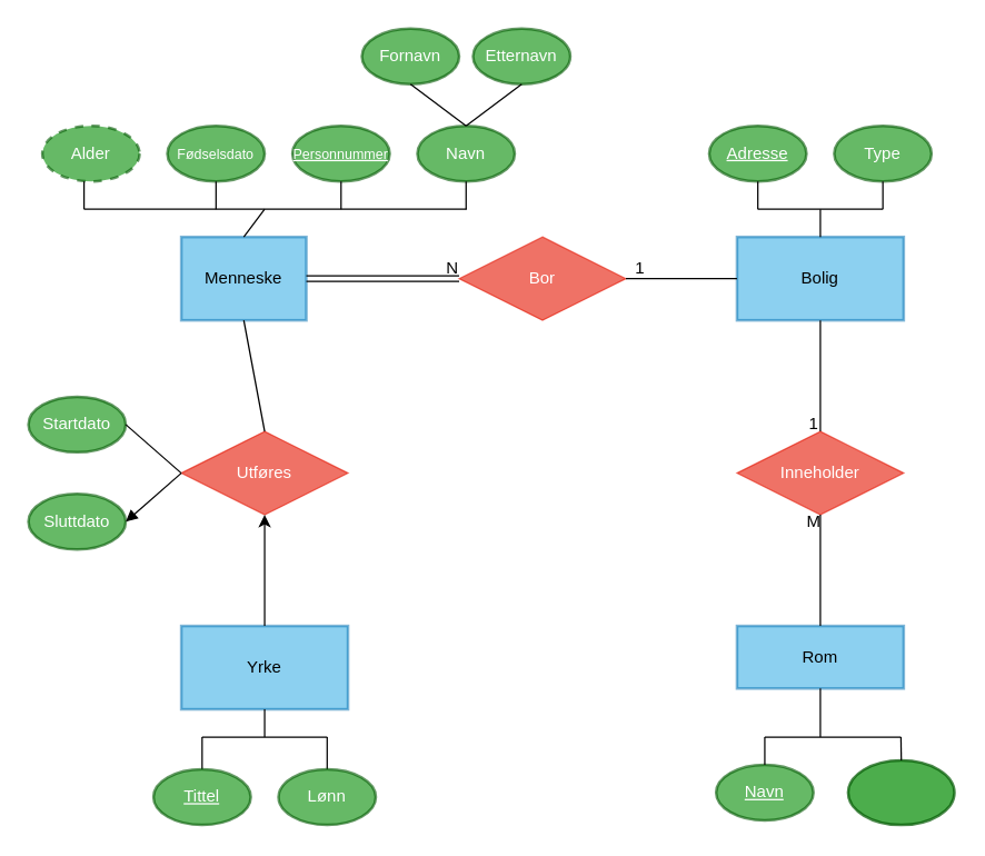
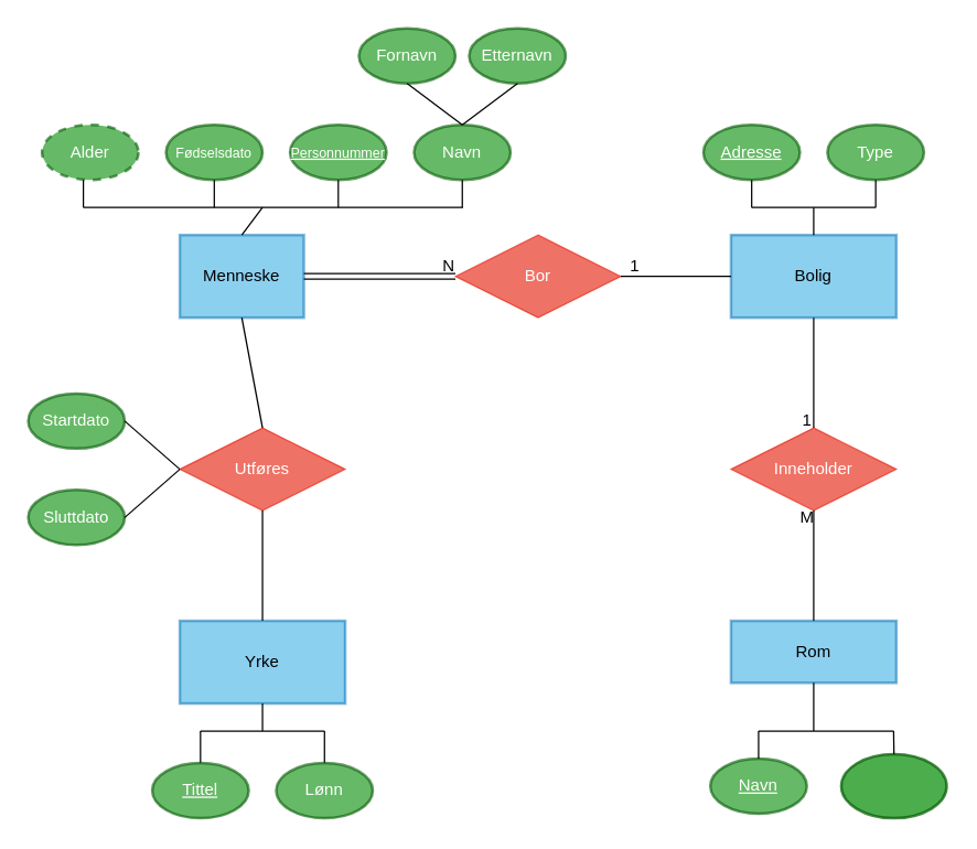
  <mxCell id="0" />
  <mxCell id="1" parent="0" />
  <mxCell id="2" value="" style="ellipse;whiteSpace=wrap;html=1;fillColor=#008a00;strokeColor=light-dark(#005700, #38571a);strokeWidth=2;fontColor=#ffffff;opacity=70;" vertex="1" parent="1"><mxGeometry x="610" y="546.75" width="76.5" height="46.5" as="geometry" /></mxCell>
  <mxCell id="3" value="&lt;span style=&quot;color: light-dark(rgb(0, 0, 0), rgb(0, 0, 0));&quot;&gt;Menneske&lt;/span&gt;" style="rounded=0;whiteSpace=wrap;html=1;fillColor=#1ba1e2;strokeColor=light-dark(#006EAF, #0042aa);strokeWidth=2;fontColor=#ffffff;gradientColor=none;gradientDirection=radial;opacity=50;" vertex="1" parent="1"><mxGeometry x="130" y="170" width="90" height="60" as="geometry" /></mxCell>
  <mxCell id="4" value="&lt;span style=&quot;color: light-dark(rgb(0, 0, 0), rgb(0, 0, 0));&quot;&gt;Bolig&lt;/span&gt;" style="rounded=0;whiteSpace=wrap;html=1;fillColor=#1ba1e2;strokeColor=light-dark(#006EAF, #0042aa);strokeWidth=2;fontColor=#ffffff;gradientColor=none;gradientDirection=radial;opacity=50;" vertex="1" parent="1"><mxGeometry x="530" y="170" width="120" height="60" as="geometry" /></mxCell>
  <mxCell id="5" value="&lt;font style=&quot;font-size: 10px;&quot;&gt;&lt;u&gt;Personnummer&lt;/u&gt;&lt;/font&gt;" style="ellipse;whiteSpace=wrap;html=1;fillColor=#008a00;strokeColor=light-dark(#005700, #38571a);strokeWidth=2;fontColor=#ffffff;opacity=60;" vertex="1" parent="1"><mxGeometry x="210" y="90" width="70" height="40" as="geometry" /></mxCell>
  <mxCell id="6" value="Bor" style="rhombus;whiteSpace=wrap;html=1;fillColor=light-dark(#E51400,#FF0000);strokeColor=light-dark(#E51400,#FF0000);fontColor=#ffffff;opacity=60;" vertex="1" parent="1"><mxGeometry x="330" y="170" width="120" height="60" as="geometry" /></mxCell>
  <mxCell id="7" value="&lt;span style=&quot;color: light-dark(rgb(0, 0, 0), rgb(0, 0, 0));&quot;&gt;Yrke&lt;/span&gt;" style="rounded=0;whiteSpace=wrap;html=1;fillColor=#1ba1e2;strokeColor=light-dark(#006EAF, #0042aa);strokeWidth=2;fontColor=#ffffff;gradientColor=none;gradientDirection=radial;opacity=50;" vertex="1" parent="1"><mxGeometry x="130" y="450" width="120" height="60" as="geometry" /></mxCell>
  <mxCell id="8" value="&lt;span style=&quot;color: light-dark(rgb(0, 0, 0), rgb(0, 0, 0));&quot;&gt;Rom&lt;/span&gt;" style="rounded=0;whiteSpace=wrap;html=1;fillColor=#1ba1e2;strokeColor=light-dark(#006EAF, #0042aa);strokeWidth=2;fontColor=#ffffff;gradientColor=none;gradientDirection=radial;opacity=50;" vertex="1" parent="1"><mxGeometry x="530" y="450" width="120" height="45" as="geometry" /></mxCell>
  <mxCell id="9" value="Utføres" style="rhombus;whiteSpace=wrap;html=1;fillColor=light-dark(#E51400,#FF0000);strokeColor=light-dark(#E51400,#FF0000);fontColor=#ffffff;opacity=60;" vertex="1" parent="1"><mxGeometry x="130" y="310" width="120" height="60" as="geometry" /></mxCell>
  <mxCell id="10" value="Inneholder" style="rhombus;whiteSpace=wrap;html=1;fillColor=light-dark(#E51400,#FF0000);strokeColor=light-dark(#E51400,#FF0000);fontColor=#ffffff;opacity=60;" vertex="1" parent="1"><mxGeometry x="530" y="310" width="120" height="60" as="geometry" /></mxCell>
  <mxCell id="11" value="Navn" style="ellipse;whiteSpace=wrap;html=1;fillColor=#008a00;strokeColor=light-dark(#005700, #38571a);strokeWidth=2;fontColor=#ffffff;opacity=60;" vertex="1" parent="1"><mxGeometry x="300" y="90" width="70" height="40" as="geometry" /></mxCell>
  <mxCell id="12" value="Fornavn" style="ellipse;whiteSpace=wrap;html=1;fillColor=#008a00;strokeColor=light-dark(#005700, #38571a);strokeWidth=2;fontColor=#ffffff;opacity=60;" vertex="1" parent="1"><mxGeometry x="260" y="20" width="70" height="40" as="geometry" /></mxCell>
  <mxCell id="13" value="Etternavn" style="ellipse;whiteSpace=wrap;html=1;fillColor=#008a00;strokeColor=light-dark(#005700, #38571a);strokeWidth=2;fontColor=#ffffff;opacity=60;" vertex="1" parent="1"><mxGeometry x="340" y="20" width="70" height="40" as="geometry" /></mxCell>
  <mxCell id="14" value="&lt;font style=&quot;font-size: 10px;&quot;&gt;Fødselsdato&lt;/font&gt;" style="ellipse;whiteSpace=wrap;html=1;fillColor=#008a00;strokeColor=light-dark(#005700, #38571a);strokeWidth=2;fontColor=#ffffff;opacity=60;" vertex="1" parent="1"><mxGeometry x="120" y="90" width="70" height="40" as="geometry" /></mxCell>
  <mxCell id="15" value="Alder" style="ellipse;whiteSpace=wrap;html=1;fillColor=#008a00;strokeColor=light-dark(#005700, #38571a);strokeWidth=2;fontColor=#ffffff;opacity=60;dashed=1;" vertex="1" parent="1"><mxGeometry x="30" y="90" width="70" height="40" as="geometry" /></mxCell>
  <mxCell id="16" value="" style="endArrow=none;html=1;rounded=0;exitX=0.5;exitY=0;exitDx=0;exitDy=0;entryX=0.5;entryY=1;entryDx=0;entryDy=0;strokeColor=light-dark(#000000,#000000);" edge="1" parent="1" source="9" target="3"><mxGeometry width="50" height="50" relative="1" as="geometry"><mxPoint x="260" y="330" as="sourcePoint" /><mxPoint x="295" y="280" as="targetPoint" /></mxGeometry></mxCell>
- <mxCell id="17" value="" style="endArrow=classic;html=1;rounded=0;exitX=0.5;exitY=0;exitDx=0;exitDy=0;entryX=0.5;entryY=1;entryDx=0;entryDy=0;strokeColor=light-dark(#000000,#000000);" edge="1" parent="1" source="7" target="9"><mxGeometry width="50" height="50" relative="1" as="geometry"><mxPoint x="230" y="340" as="sourcePoint" /><mxPoint x="230" y="260" as="targetPoint" /></mxGeometry></mxCell>
+ <mxCell id="17" value="" style="endArrow=none;html=1;rounded=0;exitX=0.5;exitY=0;exitDx=0;exitDy=0;entryX=0.5;entryY=1;entryDx=0;entryDy=0;strokeColor=light-dark(#000000,#000000);" edge="1" parent="1" source="7" target="9"><mxGeometry width="50" height="50" relative="1" as="geometry"><mxPoint x="230" y="340" as="sourcePoint" /><mxPoint x="230" y="260" as="targetPoint" /></mxGeometry></mxCell>
  <mxCell id="18" value="" style="endArrow=none;html=1;rounded=0;exitX=0;exitY=0.5;exitDx=0;exitDy=0;entryX=1;entryY=0.5;entryDx=0;entryDy=0;strokeColor=light-dark(#000000,#000000);" edge="1" parent="1" source="4" target="6"><mxGeometry width="50" height="50" relative="1" as="geometry"><mxPoint x="340" y="390" as="sourcePoint" /><mxPoint x="340" y="310" as="targetPoint" /></mxGeometry></mxCell>
  <mxCell id="19" value="&lt;span style=&quot;color: light-dark(rgb(0, 0, 0), rgb(0, 0, 0));&quot;&gt;N&lt;/span&gt;" style="text;html=1;align=center;verticalAlign=middle;resizable=0;points=[];autosize=1;strokeColor=none;fillColor=none;" vertex="1" parent="1"><mxGeometry x="310" y="178" width="30" height="30" as="geometry" /></mxCell>
  <mxCell id="20" value="&lt;span style=&quot;color: light-dark(rgb(0, 0, 0), rgb(0, 0, 0));&quot;&gt;1&lt;/span&gt;" style="text;html=1;align=center;verticalAlign=middle;resizable=0;points=[];autosize=1;strokeColor=none;fillColor=none;" vertex="1" parent="1"><mxGeometry x="445" y="178" width="30" height="30" as="geometry" /></mxCell>
  <mxCell id="21" value="" style="endArrow=none;html=1;rounded=0;exitX=0.5;exitY=0;exitDx=0;exitDy=0;entryX=0.5;entryY=1;entryDx=0;entryDy=0;strokeColor=light-dark(#000000,#000000);" edge="1" parent="1" source="10" target="4"><mxGeometry width="50" height="50" relative="1" as="geometry"><mxPoint x="540" y="310" as="sourcePoint" /><mxPoint x="460" y="310" as="targetPoint" /></mxGeometry></mxCell>
  <mxCell id="22" value="" style="endArrow=none;html=1;rounded=0;exitX=0.5;exitY=0;exitDx=0;exitDy=0;entryX=0.5;entryY=1;entryDx=0;entryDy=0;strokeColor=light-dark(#000000,#000000);" edge="1" parent="1" source="8" target="10"><mxGeometry width="50" height="50" relative="1" as="geometry"><mxPoint x="570" y="400" as="sourcePoint" /><mxPoint x="490" y="400" as="targetPoint" /></mxGeometry></mxCell>
  <mxCell id="23" value="" style="shape=link;html=1;rounded=0;strokeColor=light-dark(#000000,#000000);exitX=1;exitY=0.5;exitDx=0;exitDy=0;entryX=0;entryY=0.5;entryDx=0;entryDy=0;" edge="1" parent="1" source="3" target="6"><mxGeometry width="100" relative="1" as="geometry"><mxPoint x="230" y="310" as="sourcePoint" /><mxPoint x="330" y="310" as="targetPoint" /></mxGeometry></mxCell>
  <mxCell id="24" value="&lt;u&gt;Adresse&lt;/u&gt;" style="ellipse;whiteSpace=wrap;html=1;fillColor=#008a00;strokeColor=light-dark(#005700, #38571a);strokeWidth=2;fontColor=#ffffff;opacity=60;" vertex="1" parent="1"><mxGeometry x="510" y="90" width="70" height="40" as="geometry" /></mxCell>
  <mxCell id="25" value="Type" style="ellipse;whiteSpace=wrap;html=1;fillColor=#008a00;strokeColor=light-dark(#005700, #38571a);strokeWidth=2;fontColor=#ffffff;opacity=60;" vertex="1" parent="1"><mxGeometry x="600" y="90" width="70" height="40" as="geometry" /></mxCell>
  <mxCell id="26" value="&lt;span style=&quot;color: light-dark(rgb(0, 0, 0), rgb(0, 0, 0));&quot;&gt;1&lt;/span&gt;" style="text;html=1;align=center;verticalAlign=middle;resizable=0;points=[];autosize=1;strokeColor=none;fillColor=none;" vertex="1" parent="1"><mxGeometry x="570" y="290" width="30" height="30" as="geometry" /></mxCell>
  <mxCell id="27" value="&lt;span style=&quot;color: light-dark(rgb(0, 0, 0), rgb(0, 0, 0));&quot;&gt;M&lt;/span&gt;" style="text;html=1;align=center;verticalAlign=middle;resizable=0;points=[];autosize=1;strokeColor=none;fillColor=none;" vertex="1" parent="1"><mxGeometry x="570" y="360" width="30" height="30" as="geometry" /></mxCell>
  <mxCell id="28" value="&lt;u&gt;Navn&lt;/u&gt;" style="ellipse;whiteSpace=wrap;html=1;fillColor=#008a00;strokeColor=light-dark(#005700, #38571a);strokeWidth=2;fontColor=#ffffff;opacity=60;" vertex="1" parent="1"><mxGeometry x="515" y="550" width="70" height="40" as="geometry" /></mxCell>
  <mxCell id="29" value="" style="endArrow=none;html=1;rounded=0;strokeColor=light-dark(#000000,#000000);" edge="1" parent="1"><mxGeometry width="50" height="50" relative="1" as="geometry"><mxPoint x="60" y="150" as="sourcePoint" /><mxPoint x="335.5" y="150" as="targetPoint" /></mxGeometry></mxCell>
  <mxCell id="30" value="" style="endArrow=none;html=1;rounded=0;entryX=0.5;entryY=0;entryDx=0;entryDy=0;strokeColor=light-dark(#000000,#000000);" edge="1" parent="1" target="3"><mxGeometry width="50" height="50" relative="1" as="geometry"><mxPoint x="190" y="150" as="sourcePoint" /><mxPoint x="70" y="190" as="targetPoint" /></mxGeometry></mxCell>
  <mxCell id="31" value="" style="endArrow=none;html=1;rounded=0;strokeColor=light-dark(#000000,#000000);" edge="1" parent="1"><mxGeometry width="50" height="50" relative="1" as="geometry"><mxPoint x="60" y="130" as="sourcePoint" /><mxPoint x="60" y="150" as="targetPoint" /></mxGeometry></mxCell>
  <mxCell id="32" value="" style="endArrow=none;html=1;rounded=0;entryX=0.5;entryY=1;entryDx=0;entryDy=0;strokeColor=light-dark(#000000,#000000);" edge="1" parent="1" target="14"><mxGeometry width="50" height="50" relative="1" as="geometry"><mxPoint x="155" y="150" as="sourcePoint" /><mxPoint x="100" y="160" as="targetPoint" /></mxGeometry></mxCell>
  <mxCell id="33" value="" style="endArrow=none;html=1;rounded=0;entryX=0.5;entryY=1;entryDx=0;entryDy=0;strokeColor=light-dark(#000000,#000000);" edge="1" parent="1" target="5"><mxGeometry width="50" height="50" relative="1" as="geometry"><mxPoint x="245" y="150" as="sourcePoint" /><mxPoint x="230" y="130" as="targetPoint" /></mxGeometry></mxCell>
  <mxCell id="34" value="" style="endArrow=none;html=1;rounded=0;entryX=0.5;entryY=1;entryDx=0;entryDy=0;strokeColor=light-dark(#000000,#000000);" edge="1" parent="1" target="11"><mxGeometry width="50" height="50" relative="1" as="geometry"><mxPoint x="335" y="150" as="sourcePoint" /><mxPoint x="320" y="130" as="targetPoint" /></mxGeometry></mxCell>
  <mxCell id="35" value="" style="endArrow=none;html=1;rounded=0;exitX=0.5;exitY=0;exitDx=0;exitDy=0;entryX=0.5;entryY=1;entryDx=0;entryDy=0;strokeColor=light-dark(#000000,#000000);" edge="1" parent="1" source="11" target="12"><mxGeometry width="50" height="50" relative="1" as="geometry"><mxPoint x="270" y="150" as="sourcePoint" /><mxPoint x="270" y="70" as="targetPoint" /></mxGeometry></mxCell>
  <mxCell id="36" value="" style="endArrow=none;html=1;rounded=0;exitX=0.5;exitY=0;exitDx=0;exitDy=0;entryX=0.5;entryY=1;entryDx=0;entryDy=0;strokeColor=light-dark(#000000,#000000);" edge="1" parent="1" source="11" target="13"><mxGeometry width="50" height="50" relative="1" as="geometry"><mxPoint x="360" y="140" as="sourcePoint" /><mxPoint x="360" y="60" as="targetPoint" /></mxGeometry></mxCell>
  <mxCell id="37" value="Sluttdato" style="ellipse;whiteSpace=wrap;html=1;fillColor=#008a00;strokeColor=light-dark(#005700, #38571a);strokeWidth=2;fontColor=#ffffff;opacity=60;" vertex="1" parent="1"><mxGeometry x="20" y="355" width="70" height="40" as="geometry" /></mxCell>
  <mxCell id="38" value="Startdato" style="ellipse;whiteSpace=wrap;html=1;fillColor=#008a00;strokeColor=light-dark(#005700, #38571a);strokeWidth=2;fontColor=#ffffff;opacity=60;" vertex="1" parent="1"><mxGeometry x="20" y="285" width="70" height="40" as="geometry" /></mxCell>
- <mxCell id="39" value="" style="endArrow=block;html=1;rounded=0;exitX=0;exitY=0.5;exitDx=0;exitDy=0;entryX=1;entryY=0.5;entryDx=0;entryDy=0;strokeColor=light-dark(#000000,#000000);" edge="1" parent="1" source="9" target="37"><mxGeometry width="50" height="50" relative="1" as="geometry"><mxPoint x="100" y="460" as="sourcePoint" /><mxPoint x="100" y="380" as="targetPoint" /></mxGeometry></mxCell>
+ <mxCell id="39" value="" style="endArrow=none;html=1;rounded=0;exitX=0;exitY=0.5;exitDx=0;exitDy=0;entryX=1;entryY=0.5;entryDx=0;entryDy=0;strokeColor=light-dark(#000000,#000000);" edge="1" parent="1" source="9" target="37"><mxGeometry width="50" height="50" relative="1" as="geometry"><mxPoint x="100" y="460" as="sourcePoint" /><mxPoint x="100" y="380" as="targetPoint" /></mxGeometry></mxCell>
  <mxCell id="40" value="" style="endArrow=none;html=1;rounded=0;exitX=0;exitY=0.5;exitDx=0;exitDy=0;entryX=1;entryY=0.5;entryDx=0;entryDy=0;strokeColor=light-dark(#000000,#000000);" edge="1" parent="1" source="9" target="38"><mxGeometry width="50" height="50" relative="1" as="geometry"><mxPoint x="100" y="390" as="sourcePoint" /><mxPoint x="100" y="310" as="targetPoint" /></mxGeometry></mxCell>
  <mxCell id="41" value="" style="endArrow=none;html=1;rounded=0;strokeColor=light-dark(#000000,#000000);" edge="1" parent="1"><mxGeometry width="50" height="50" relative="1" as="geometry"><mxPoint x="635" y="150" as="sourcePoint" /><mxPoint x="545" y="150" as="targetPoint" /></mxGeometry></mxCell>
  <mxCell id="42" value="" style="endArrow=none;html=1;rounded=0;strokeColor=light-dark(#000000,#000000);entryX=0.5;entryY=1;entryDx=0;entryDy=0;" edge="1" parent="1" target="24"><mxGeometry width="50" height="50" relative="1" as="geometry"><mxPoint x="545" y="150" as="sourcePoint" /><mxPoint x="530" y="140" as="targetPoint" /></mxGeometry></mxCell>
  <mxCell id="43" value="" style="endArrow=none;html=1;rounded=0;strokeColor=light-dark(#000000,#000000);entryX=0.5;entryY=1;entryDx=0;entryDy=0;" edge="1" parent="1" target="25"><mxGeometry width="50" height="50" relative="1" as="geometry"><mxPoint x="635" y="150" as="sourcePoint" /><mxPoint x="610" y="130" as="targetPoint" /></mxGeometry></mxCell>
  <mxCell id="44" value="" style="endArrow=none;html=1;rounded=0;strokeColor=light-dark(#000000,#000000);entryX=0.5;entryY=0;entryDx=0;entryDy=0;" edge="1" parent="1" target="4"><mxGeometry width="50" height="50" relative="1" as="geometry"><mxPoint x="590" y="150" as="sourcePoint" /><mxPoint x="520" y="170" as="targetPoint" /></mxGeometry></mxCell>
  <mxCell id="45" value="" style="endArrow=none;html=1;rounded=0;strokeColor=light-dark(#000000,#000000);" edge="1" parent="1"><mxGeometry width="50" height="50" relative="1" as="geometry"><mxPoint x="550" y="530" as="sourcePoint" /><mxPoint x="648" y="530" as="targetPoint" /></mxGeometry></mxCell>
  <mxCell id="46" value="" style="endArrow=none;html=1;rounded=0;entryX=0.5;entryY=1;entryDx=0;entryDy=0;strokeColor=light-dark(#000000,#000000);" edge="1" parent="1" target="8"><mxGeometry width="50" height="50" relative="1" as="geometry"><mxPoint x="590" y="530" as="sourcePoint" /><mxPoint x="440" y="530" as="targetPoint" /></mxGeometry></mxCell>
  <mxCell id="47" value="" style="endArrow=none;html=1;rounded=0;strokeColor=light-dark(#000000,#000000);exitX=0.5;exitY=0;exitDx=0;exitDy=0;" edge="1" parent="1" source="28"><mxGeometry width="50" height="50" relative="1" as="geometry"><mxPoint x="530" y="560" as="sourcePoint" /><mxPoint x="550" y="530" as="targetPoint" /></mxGeometry></mxCell>
  <mxCell id="48" value="" style="endArrow=none;html=1;rounded=0;strokeColor=light-dark(#000000,#000000);exitX=0.5;exitY=0;exitDx=0;exitDy=0;" edge="1" parent="1" source="2"><mxGeometry width="50" height="50" relative="1" as="geometry"><mxPoint x="640" y="550" as="sourcePoint" /><mxPoint x="648" y="530" as="targetPoint" /></mxGeometry></mxCell>
  <mxCell id="49" value="" style="endArrow=none;html=1;rounded=0;strokeColor=light-dark(#000000,#000000);" edge="1" parent="1"><mxGeometry width="50" height="50" relative="1" as="geometry"><mxPoint x="235" y="530" as="sourcePoint" /><mxPoint x="145" y="530" as="targetPoint" /></mxGeometry></mxCell>
  <mxCell id="50" value="" style="endArrow=none;html=1;rounded=0;strokeColor=light-dark(#000000,#000000);entryX=0.5;entryY=1;entryDx=0;entryDy=0;" edge="1" parent="1" target="7"><mxGeometry width="50" height="50" relative="1" as="geometry"><mxPoint x="190" y="530" as="sourcePoint" /><mxPoint x="190" y="550" as="targetPoint" /></mxGeometry></mxCell>
  <mxCell id="51" value="" style="endArrow=none;html=1;rounded=0;strokeColor=light-dark(#000000,#000000);exitX=0.5;exitY=0;exitDx=0;exitDy=0;" edge="1" parent="1" source="53"><mxGeometry width="50" height="50" relative="1" as="geometry"><mxPoint x="146" y="550" as="sourcePoint" /><mxPoint x="145" y="530" as="targetPoint" /></mxGeometry></mxCell>
  <mxCell id="52" value="" style="endArrow=none;html=1;rounded=0;strokeColor=light-dark(#000000,#000000);exitX=0.5;exitY=0;exitDx=0;exitDy=0;" edge="1" parent="1" source="54"><mxGeometry width="50" height="50" relative="1" as="geometry"><mxPoint x="234" y="550" as="sourcePoint" /><mxPoint x="235" y="530" as="targetPoint" /></mxGeometry></mxCell>
  <mxCell id="53" value="&lt;u&gt;Tittel&lt;/u&gt;" style="ellipse;whiteSpace=wrap;html=1;fillColor=#008a00;strokeColor=light-dark(#005700, #38571a);strokeWidth=2;fontColor=#ffffff;opacity=60;" vertex="1" parent="1"><mxGeometry x="110" y="553.25" width="70" height="40" as="geometry" /></mxCell>
  <mxCell id="54" value="Lønn" style="ellipse;whiteSpace=wrap;html=1;fillColor=#008a00;strokeColor=light-dark(#005700, #38571a);strokeWidth=2;fontColor=#ffffff;opacity=60;" vertex="1" parent="1"><mxGeometry x="200" y="553.25" width="70" height="40" as="geometry" /></mxCell>
